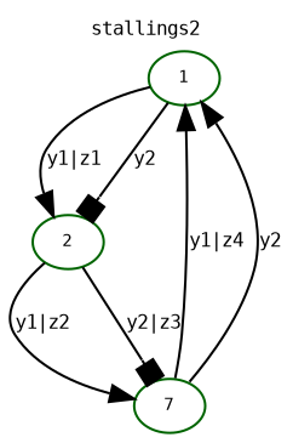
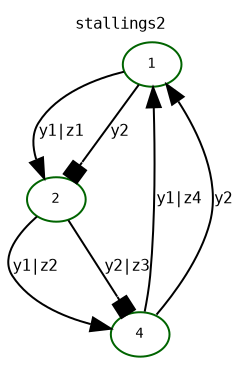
  digraph {
    fontsize=8
    label=stallings2
    labelloc=t
    fontname="DejaVu Sans Mono"
    node [fontsize=7 color=darkgreen fontname="DejaVu Sans Mono"]
    edge [fontsize=8 arrowhead=normal fontname="DejaVu Sans Mono"]
    n1 [height=.01 label=1 width=.01]
    n2 [height=.01 label=2 width=.01]
-   n3 [height=.01 label=7 width=.01]
+   n3 [height=.01 label=4 width=.01]
    n1 -> n2 [label="y1|z1"]
    n1 -> n2 [label=y2 arrowhead=box]
    n2 -> n3 [label="y1|z2"]
    n2 -> n3 [label="y2|z3" arrowhead=box]
    n3 -> n1 [label="y1|z4"]
    n3 -> n1 [label=y2]
  }
